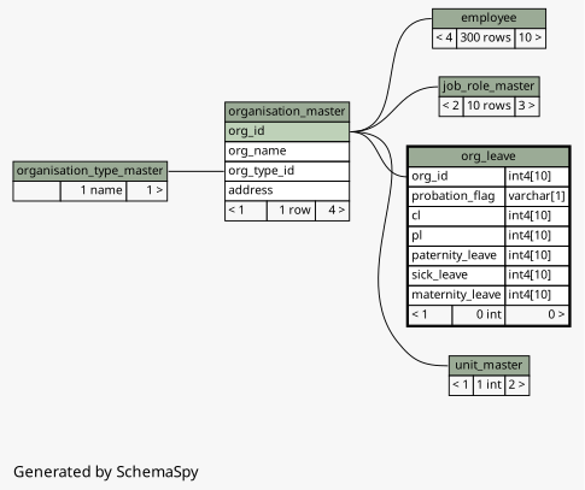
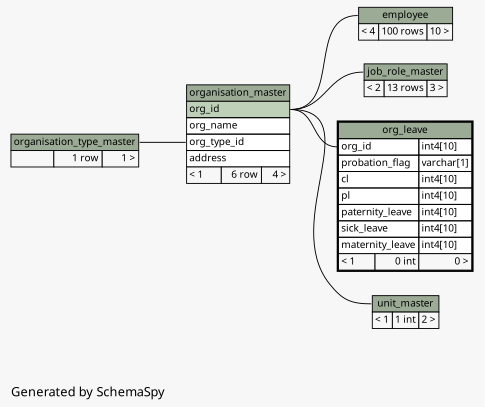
  digraph {
    bgcolor="#f7f7f7"
    fontname="Noto Sans"
    label="\nGenerated by SchemaSpy"
    labeljust=l
    rankdir=RL
    node [fontname="Noto Sans" fontsize=11 shape=plaintext]
    edge [arrowhead=none arrowsize=0.8 arrowtail=crowodot fontname="Noto Sans" headport="org_id:e"]
-   n1 [label=<     <TABLE BORDER="0" CELLBORDER="1" CELLSPACING="0" BGCOLOR="#ffffff">       <TR><TD PORT="employee.heading" COLSPAN="3" BGCOLOR="#9bab96" ALIGN="CENTER">employee</TD></TR>       <TR><TD ALIGN="LEFT" BGCOLOR="#f7f7f7">&lt; 4</TD><TD ALIGN="RIGHT" BGCOLOR="#f7f7f7">300 rows</TD><TD ALIGN="RIGHT" BGCOLOR="#f7f7f7">10 &gt;</TD></TR>     </TABLE>>]
-   n2 [label=<     <TABLE BORDER="0" CELLBORDER="1" CELLSPACING="0" BGCOLOR="#ffffff">       <TR><TD PORT="organisation_master.heading" COLSPAN="3" BGCOLOR="#9bab96" ALIGN="CENTER">organisation_master</TD></TR>       <TR><TD PORT="org_id" COLSPAN="3" BGCOLOR="#bed1b8" ALIGN="LEFT">org_id</TD></TR>       <TR><TD PORT="org_name" COLSPAN="3" ALIGN="LEFT">org_name</TD></TR>       <TR><TD PORT="org_type_id" COLSPAN="3" ALIGN="LEFT">org_type_id</TD></TR>       <TR><TD PORT="address" COLSPAN="3" ALIGN="LEFT">address</TD></TR>       <TR><TD ALIGN="LEFT" BGCOLOR="#f7f7f7">&lt; 1</TD><TD ALIGN="RIGHT" BGCOLOR="#f7f7f7">1 row</TD><TD ALIGN="RIGHT" BGCOLOR="#f7f7f7">4 &gt;</TD></TR>     </TABLE>>]
-   n3 [label=<     <TABLE BORDER="0" CELLBORDER="1" CELLSPACING="0" BGCOLOR="#ffffff">       <TR><TD PORT="organisation_type_master.heading" COLSPAN="3" BGCOLOR="#9bab96" ALIGN="CENTER">organisation_type_master</TD></TR>       <TR><TD ALIGN="LEFT" BGCOLOR="#f7f7f7">  </TD><TD ALIGN="RIGHT" BGCOLOR="#f7f7f7">1 name</TD><TD ALIGN="RIGHT" BGCOLOR="#f7f7f7">1 &gt;</TD></TR>     </TABLE>>]
-   n4 [label=<     <TABLE BORDER="0" CELLBORDER="1" CELLSPACING="0" BGCOLOR="#ffffff">       <TR><TD PORT="job_role_master.heading" COLSPAN="3" BGCOLOR="#9bab96" ALIGN="CENTER">job_role_master</TD></TR>       <TR><TD ALIGN="LEFT" BGCOLOR="#f7f7f7">&lt; 2</TD><TD ALIGN="RIGHT" BGCOLOR="#f7f7f7">10 rows</TD><TD ALIGN="RIGHT" BGCOLOR="#f7f7f7">3 &gt;</TD></TR>     </TABLE>>]
+   n1 [label=<     <TABLE BORDER="0" CELLBORDER="1" CELLSPACING="0" BGCOLOR="#ffffff">       <TR><TD PORT="employee.heading" COLSPAN="3" BGCOLOR="#9bab96" ALIGN="CENTER">employee</TD></TR>       <TR><TD ALIGN="LEFT" BGCOLOR="#f7f7f7">&lt; 4</TD><TD ALIGN="RIGHT" BGCOLOR="#f7f7f7">100 rows</TD><TD ALIGN="RIGHT" BGCOLOR="#f7f7f7">10 &gt;</TD></TR>     </TABLE>>]
+   n2 [label=<     <TABLE BORDER="0" CELLBORDER="1" CELLSPACING="0" BGCOLOR="#ffffff">       <TR><TD PORT="organisation_master.heading" COLSPAN="3" BGCOLOR="#9bab96" ALIGN="CENTER">organisation_master</TD></TR>       <TR><TD PORT="org_id" COLSPAN="3" BGCOLOR="#bed1b8" ALIGN="LEFT">org_id</TD></TR>       <TR><TD PORT="org_name" COLSPAN="3" ALIGN="LEFT">org_name</TD></TR>       <TR><TD PORT="org_type_id" COLSPAN="3" ALIGN="LEFT">org_type_id</TD></TR>       <TR><TD PORT="address" COLSPAN="3" ALIGN="LEFT">address</TD></TR>       <TR><TD ALIGN="LEFT" BGCOLOR="#f7f7f7">&lt; 1</TD><TD ALIGN="RIGHT" BGCOLOR="#f7f7f7">6 row</TD><TD ALIGN="RIGHT" BGCOLOR="#f7f7f7">4 &gt;</TD></TR>     </TABLE>>]
+   n3 [label=<     <TABLE BORDER="0" CELLBORDER="1" CELLSPACING="0" BGCOLOR="#ffffff">       <TR><TD PORT="organisation_type_master.heading" COLSPAN="3" BGCOLOR="#9bab96" ALIGN="CENTER">organisation_type_master</TD></TR>       <TR><TD ALIGN="LEFT" BGCOLOR="#f7f7f7">  </TD><TD ALIGN="RIGHT" BGCOLOR="#f7f7f7">1 row</TD><TD ALIGN="RIGHT" BGCOLOR="#f7f7f7">1 &gt;</TD></TR>     </TABLE>>]
+   n4 [label=<     <TABLE BORDER="0" CELLBORDER="1" CELLSPACING="0" BGCOLOR="#ffffff">       <TR><TD PORT="job_role_master.heading" COLSPAN="3" BGCOLOR="#9bab96" ALIGN="CENTER">job_role_master</TD></TR>       <TR><TD ALIGN="LEFT" BGCOLOR="#f7f7f7">&lt; 2</TD><TD ALIGN="RIGHT" BGCOLOR="#f7f7f7">13 rows</TD><TD ALIGN="RIGHT" BGCOLOR="#f7f7f7">3 &gt;</TD></TR>     </TABLE>>]
    n5 [label=<     <TABLE BORDER="2" CELLBORDER="1" CELLSPACING="0" BGCOLOR="#ffffff">       <TR><TD PORT="org_leave.heading" COLSPAN="3" BGCOLOR="#9bab96" ALIGN="CENTER">org_leave</TD></TR>       <TR><TD PORT="org_id" COLSPAN="2" ALIGN="LEFT">org_id</TD><TD PORT="org_id.type" ALIGN="LEFT">int4[10]</TD></TR>       <TR><TD PORT="probation_flag" COLSPAN="2" ALIGN="LEFT">probation_flag</TD><TD PORT="probation_flag.type" ALIGN="LEFT">varchar[1]</TD></TR>       <TR><TD PORT="cl" COLSPAN="2" ALIGN="LEFT">cl</TD><TD PORT="cl.type" ALIGN="LEFT">int4[10]</TD></TR>       <TR><TD PORT="pl" COLSPAN="2" ALIGN="LEFT">pl</TD><TD PORT="pl.type" ALIGN="LEFT">int4[10]</TD></TR>       <TR><TD PORT="paternity_leave" COLSPAN="2" ALIGN="LEFT">paternity_leave</TD><TD PORT="paternity_leave.type" ALIGN="LEFT">int4[10]</TD></TR>       <TR><TD PORT="sick_leave" COLSPAN="2" ALIGN="LEFT">sick_leave</TD><TD PORT="sick_leave.type" ALIGN="LEFT">int4[10]</TD></TR>       <TR><TD PORT="maternity_leave" COLSPAN="2" ALIGN="LEFT">maternity_leave</TD><TD PORT="maternity_leave.type" ALIGN="LEFT">int4[10]</TD></TR>       <TR><TD ALIGN="LEFT" BGCOLOR="#f7f7f7">&lt; 1</TD><TD ALIGN="RIGHT" BGCOLOR="#f7f7f7">0 int</TD><TD ALIGN="RIGHT" BGCOLOR="#f7f7f7">0 &gt;</TD></TR>     </TABLE>>]
    n6 [label=<     <TABLE BORDER="0" CELLBORDER="1" CELLSPACING="0" BGCOLOR="#ffffff">       <TR><TD PORT="unit_master.heading" COLSPAN="3" BGCOLOR="#9bab96" ALIGN="CENTER">unit_master</TD></TR>       <TR><TD ALIGN="LEFT" BGCOLOR="#f7f7f7">&lt; 1</TD><TD ALIGN="RIGHT" BGCOLOR="#f7f7f7">1 int</TD><TD ALIGN="RIGHT" BGCOLOR="#f7f7f7">2 &gt;</TD></TR>     </TABLE>>]
    n1 -> n2 [tailport="employee.heading:w"]
    n2 -> n3 [headport="organisation_type_master.heading:e" tailport="org_type_id:w"]
    n4 -> n2 [arrowtail=crowtee tailport="job_role_master.heading:w"]
    n5 -> n2 [tailport="org_id:w"]
    n6 -> n2 [tailport="unit_master.heading:w"]
  }
